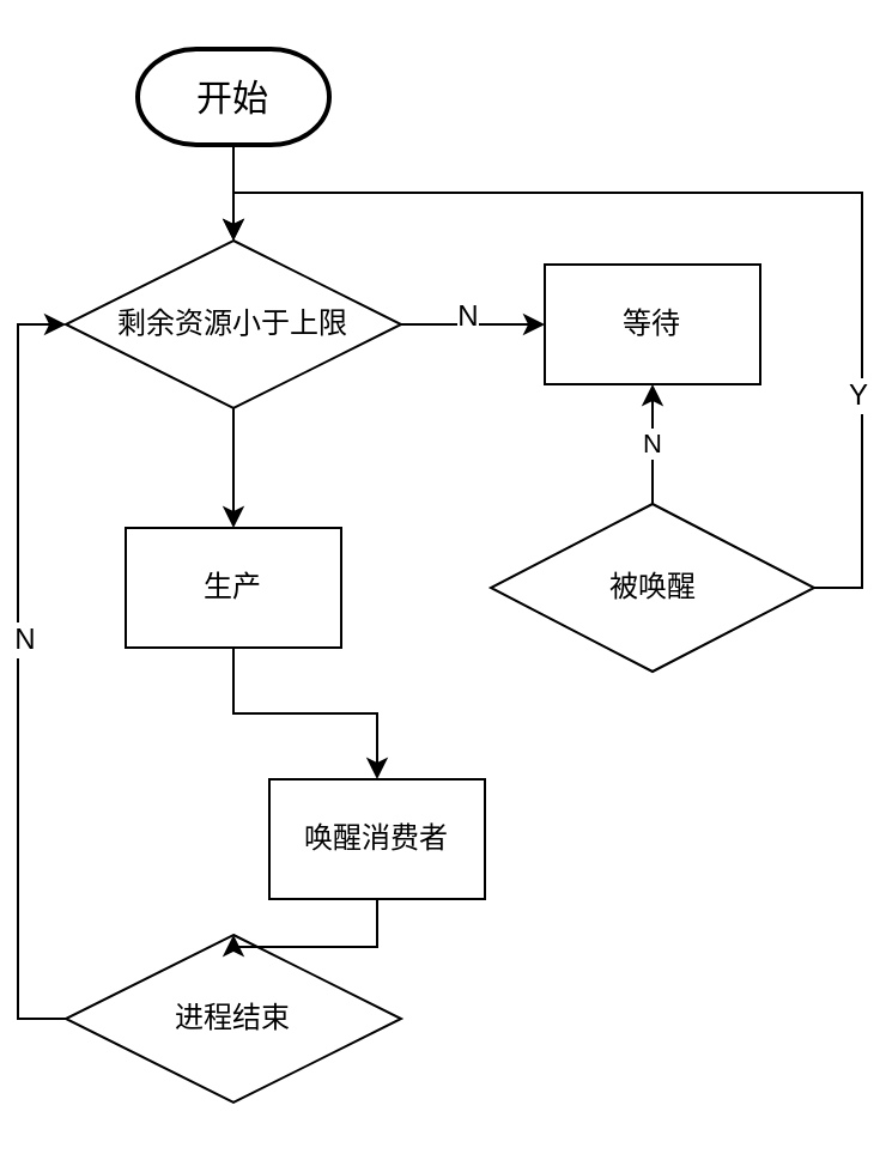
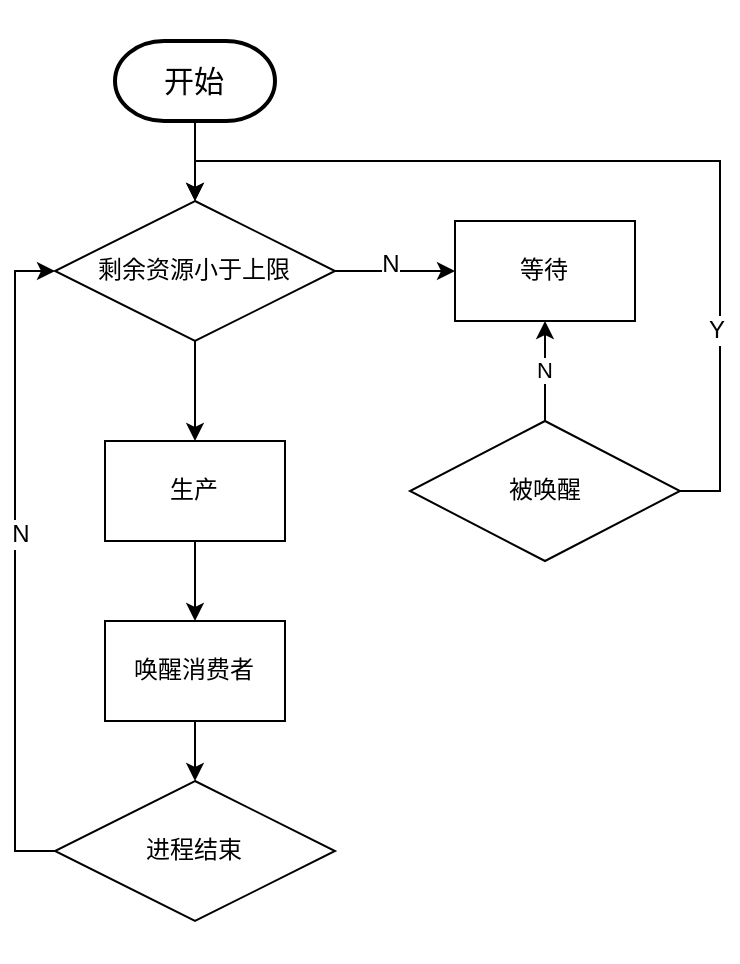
  <mxCell id="0" />
  <mxCell id="1" parent="0" />
  <mxCell id="2" style="edgeStyle=orthogonalEdgeStyle;rounded=0;orthogonalLoop=1;jettySize=auto;html=1;exitX=0.5;exitY=1;exitDx=0;exitDy=0;exitPerimeter=0;entryX=0.5;entryY=0;entryDx=0;entryDy=0;" parent="1" source="3" target="7" edge="1"><mxGeometry relative="1" as="geometry" /></mxCell>
  <mxCell id="3" value="&lt;font style=&quot;font-size: 15px&quot;&gt;开始&lt;/font&gt;" style="strokeWidth=2;html=1;shape=mxgraph.flowchart.terminator;whiteSpace=wrap;" parent="1" vertex="1"><mxGeometry x="50" y="20" width="80" height="40" as="geometry" /></mxCell>
  <mxCell id="4" style="edgeStyle=orthogonalEdgeStyle;rounded=0;orthogonalLoop=1;jettySize=auto;html=1;exitX=1;exitY=0.5;exitDx=0;exitDy=0;entryX=0;entryY=0.5;entryDx=0;entryDy=0;" parent="1" source="7" target="8" edge="1"><mxGeometry relative="1" as="geometry" /></mxCell>
  <mxCell id="5" value="N" style="text;html=1;align=center;verticalAlign=middle;resizable=0;points=[];;labelBackgroundColor=#ffffff;" parent="4" vertex="1" connectable="0"><mxGeometry x="-0.1" y="4" relative="1" as="geometry"><mxPoint as="offset" /></mxGeometry></mxCell>
  <mxCell id="6" style="edgeStyle=orthogonalEdgeStyle;rounded=0;orthogonalLoop=1;jettySize=auto;html=1;exitX=0.5;exitY=1;exitDx=0;exitDy=0;" parent="1" source="7" target="14" edge="1"><mxGeometry relative="1" as="geometry" /></mxCell>
  <mxCell id="7" value="剩余资源小于上限" style="rhombus;whiteSpace=wrap;html=1;" parent="1" vertex="1"><mxGeometry x="20" y="100" width="140" height="70" as="geometry" /></mxCell>
  <mxCell id="8" value="等待" style="rounded=0;whiteSpace=wrap;html=1;" parent="1" vertex="1"><mxGeometry x="220" y="110" width="90" height="50" as="geometry" /></mxCell>
  <mxCell id="9" style="edgeStyle=orthogonalEdgeStyle;rounded=0;orthogonalLoop=1;jettySize=auto;html=1;exitX=1;exitY=0.5;exitDx=0;exitDy=0;entryX=0.5;entryY=0;entryDx=0;entryDy=0;" parent="1" source="12" target="7" edge="1"><mxGeometry relative="1" as="geometry" /></mxCell>
  <mxCell id="10" value="Y" style="text;html=1;align=center;verticalAlign=middle;resizable=0;points=[];;labelBackgroundColor=#ffffff;" parent="9" vertex="1" connectable="0"><mxGeometry x="-0.568" y="2" relative="1" as="geometry"><mxPoint as="offset" /></mxGeometry></mxCell>
  <mxCell id="11" value="N" style="edgeStyle=orthogonalEdgeStyle;rounded=0;orthogonalLoop=1;jettySize=auto;html=1;exitX=0.5;exitY=0;exitDx=0;exitDy=0;" parent="1" source="12" target="8" edge="1"><mxGeometry relative="1" as="geometry" /></mxCell>
  <mxCell id="12" value="被唤醒" style="rhombus;whiteSpace=wrap;html=1;" parent="1" vertex="1"><mxGeometry x="197.5" y="210" width="135" height="70" as="geometry" /></mxCell>
  <mxCell id="13" style="edgeStyle=orthogonalEdgeStyle;rounded=0;orthogonalLoop=1;jettySize=auto;html=1;exitX=0.5;exitY=1;exitDx=0;exitDy=0;" edge="1" parent="1" source="14" target="21"><mxGeometry relative="1" as="geometry" /></mxCell>
  <mxCell id="14" value="生产" style="rounded=0;whiteSpace=wrap;html=1;" parent="1" vertex="1"><mxGeometry x="45" y="220" width="90" height="50" as="geometry" /></mxCell>
  <mxCell id="15" style="edgeStyle=orthogonalEdgeStyle;rounded=0;orthogonalLoop=1;jettySize=auto;html=1;exitX=0.5;exitY=1;exitDx=0;exitDy=0;" parent="1" source="19" edge="1"><mxGeometry relative="1" as="geometry"><mxPoint x="90" y="430" as="targetPoint" /></mxGeometry></mxCell>
  <mxCell id="16" value="Y" style="text;html=1;align=center;verticalAlign=middle;resizable=0;points=[];;labelBackgroundColor=#ffffff;" vertex="1" connectable="0" parent="15"><mxGeometry x="-0.4" relative="1" as="geometry"><mxPoint as="offset" /></mxGeometry></mxCell>
  <mxCell id="17" style="edgeStyle=orthogonalEdgeStyle;rounded=0;orthogonalLoop=1;jettySize=auto;html=1;exitX=0;exitY=0.5;exitDx=0;exitDy=0;entryX=0;entryY=0.5;entryDx=0;entryDy=0;" parent="1" source="19" target="7" edge="1"><mxGeometry relative="1" as="geometry" /></mxCell>
  <mxCell id="18" value="N" style="text;html=1;align=center;verticalAlign=middle;resizable=0;points=[];;labelBackgroundColor=#ffffff;" vertex="1" connectable="0" parent="17"><mxGeometry x="0.085" y="-2" relative="1" as="geometry"><mxPoint as="offset" /></mxGeometry></mxCell>
  <mxCell id="19" value="进程结束" style="rhombus;whiteSpace=wrap;html=1;" parent="1" vertex="1"><mxGeometry x="20" y="390" width="140" height="70" as="geometry" /></mxCell>
  <mxCell id="20" style="edgeStyle=orthogonalEdgeStyle;rounded=0;orthogonalLoop=1;jettySize=auto;html=1;exitX=0.5;exitY=1;exitDx=0;exitDy=0;" edge="1" parent="1" source="21" target="19"><mxGeometry relative="1" as="geometry" /></mxCell>
- <mxCell id="21" value="唤醒消费者" style="rounded=0;whiteSpace=wrap;html=1;" vertex="1" parent="1"><mxGeometry x="105" y="325" width="90" height="50" as="geometry" /></mxCell>
+ <mxCell id="21" value="唤醒消费者" style="rounded=0;whiteSpace=wrap;html=1;" vertex="1" parent="1"><mxGeometry x="45" y="310" width="90" height="50" as="geometry" /></mxCell>
